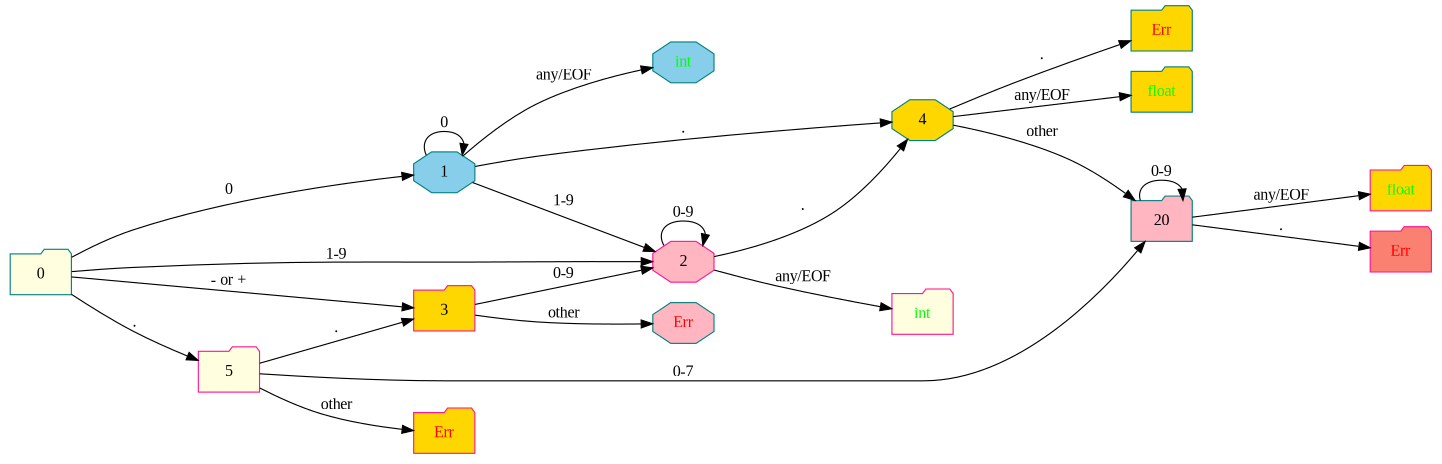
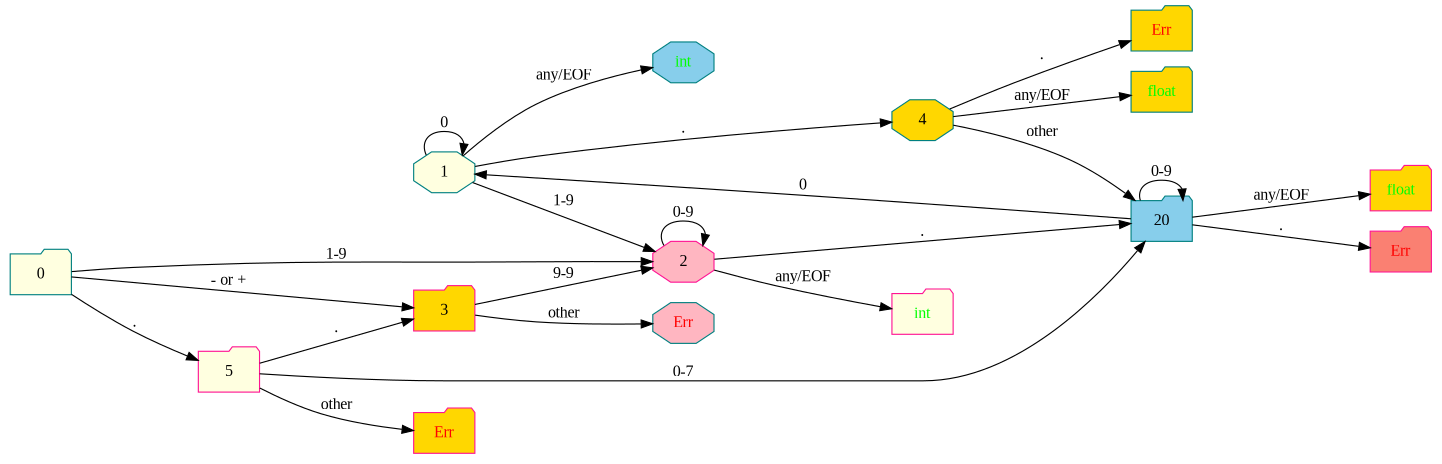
  digraph {
    fontname="Liberation Serif"
    rankdir=LR
    ranksep=1.5
    node [color=teal fillcolor=gold fontname="Liberation Serif" shape=folder style=filled]
    edge [fontname="Liberation Serif"]
    n1 [fillcolor=skyblue fontcolor=green label=int shape=octagon]
    n2 [color=deeppink fillcolor=lightyellow fontcolor=green label=int]
    n3 [fontcolor=green label=float]
    n4 [color=deeppink fontcolor=green label=float]
    n5 [fontcolor=red label=Err]
    n6 [color=deeppink fontcolor=red label=Err]
    n7 [color=deeppink fillcolor=salmon fontcolor=red label=Err]
    n8 [fillcolor=lightpink fontcolor=red label=Err shape=octagon]
    0 [fillcolor=lightyellow]
-   1 [fillcolor=skyblue shape=octagon]
+   1 [fillcolor=lightyellow shape=octagon]
    2 [color=deeppink fillcolor=lightpink shape=octagon]
    3 [color=deeppink]
    5 [color=deeppink fillcolor=lightyellow]
    4 [shape=octagon]
-   20 [fillcolor=lightpink]
-   0 -> 1 [label=0]
+   20 [fillcolor=skyblue]
+   20 -> 1 [label=0]
    0 -> 2 [label="1-9"]
    0 -> 3 [label="- or +"]
    0 -> 5 [label="."]
    1 -> n1 [label="any/EOF"]
    1 -> 1 [label=0]
    1 -> 2 [label="1-9"]
    1 -> 4 [label="."]
    2 -> n2 [label="any/EOF"]
    2 -> 2 [label="0-9"]
-   2 -> 4 [label="."]
+   2 -> 20 [label="."]
    3 -> n8 [label=other]
-   3 -> 2 [label="0-9"]
+   3 -> 2 [label="9-9"]
    5 -> n6 [label=other]
    5 -> 3 [label="."]
    5 -> 20 [label="0-7"]
    4 -> n3 [label="any/EOF"]
    4 -> n5 [label="."]
    4 -> 20 [label=other]
    20 -> n4 [label="any/EOF"]
    20 -> n7 [label="."]
    20 -> 20 [label="0-9"]
  }
